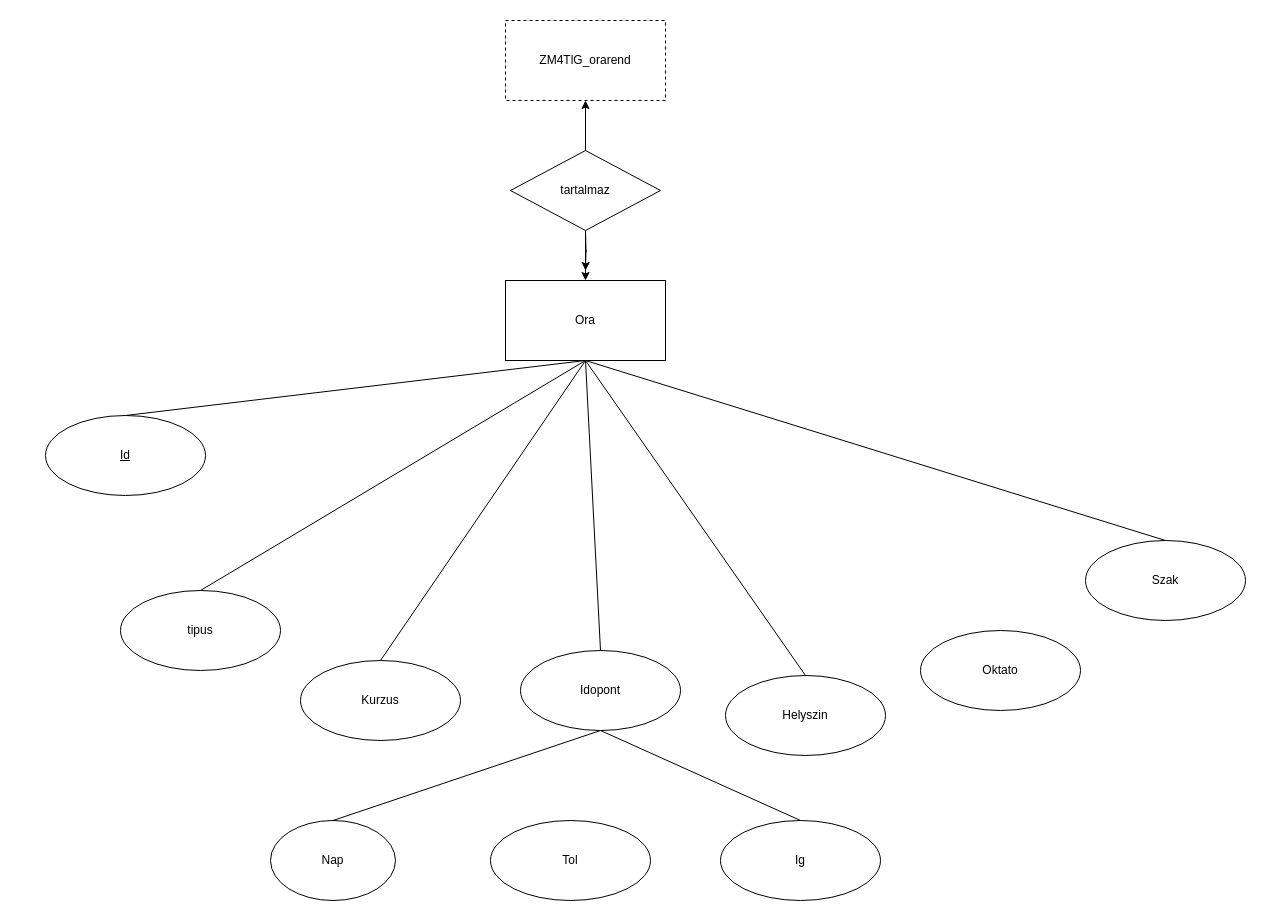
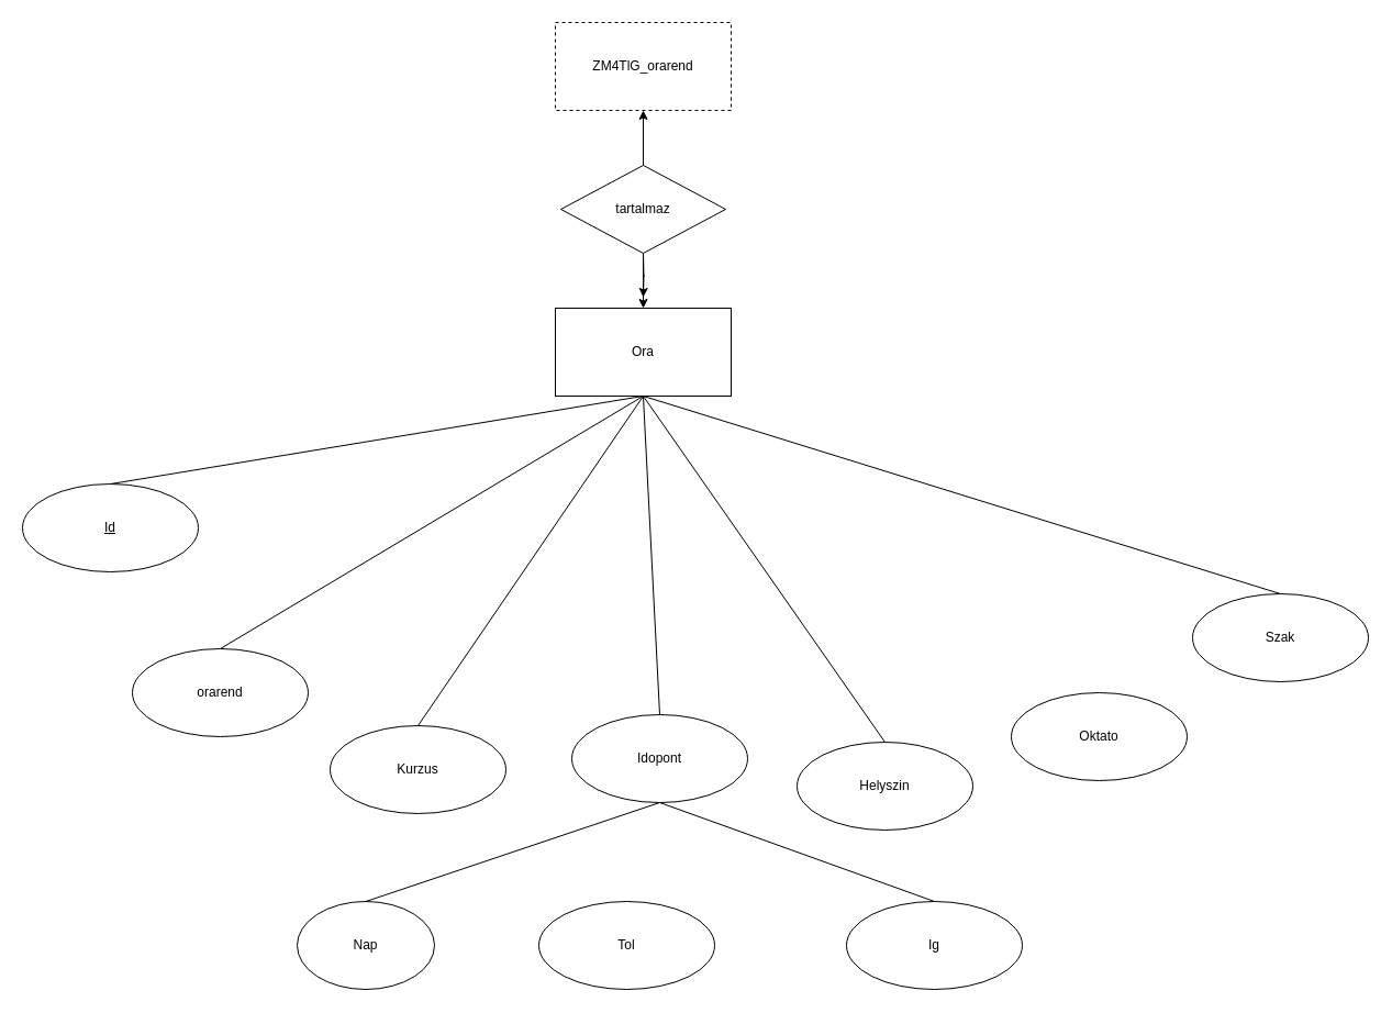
  <mxCell id="0" />
  <mxCell id="1" parent="0" />
  <mxCell id="2" style="edgeStyle=orthogonalEdgeStyle;rounded=0;orthogonalLoop=1;jettySize=auto;html=1;entryX=0.5;entryY=1;entryDx=0;entryDy=0;" parent="1" source="14" target="3" edge="1"><mxGeometry relative="1" as="geometry" /></mxCell>
  <mxCell id="3" value="ZM4TlG_orarend" style="rounded=0;whiteSpace=wrap;html=1;dashed=1;" parent="1" vertex="1"><mxGeometry x="505" y="20" width="160" height="80" as="geometry" /></mxCell>
  <mxCell id="4" value="Kurzus" style="ellipse;whiteSpace=wrap;html=1;" parent="1" vertex="1"><mxGeometry x="300" y="660" width="160" height="80" as="geometry" /></mxCell>
  <mxCell id="5" value="Idopont" style="ellipse;whiteSpace=wrap;html=1;" parent="1" vertex="1"><mxGeometry x="520" y="650" width="160" height="80" as="geometry" /></mxCell>
  <mxCell id="6" value="Helyszin" style="ellipse;whiteSpace=wrap;html=1;" parent="1" vertex="1"><mxGeometry x="725" y="675" width="160" height="80" as="geometry" /></mxCell>
  <mxCell id="7" value="Oktato" style="ellipse;whiteSpace=wrap;html=1;" parent="1" vertex="1"><mxGeometry x="920" y="630" width="160" height="80" as="geometry" /></mxCell>
  <mxCell id="8" value="Szak" style="ellipse;whiteSpace=wrap;html=1;" parent="1" vertex="1"><mxGeometry x="1085" y="540" width="160" height="80" as="geometry" /></mxCell>
  <mxCell id="9" value="Nap" style="ellipse;whiteSpace=wrap;html=1;" parent="1" vertex="1"><mxGeometry x="270" y="820" width="125" height="80" as="geometry" /></mxCell>
  <mxCell id="10" value="Tol" style="ellipse;whiteSpace=wrap;html=1;" parent="1" vertex="1"><mxGeometry x="490" y="820" width="160" height="80" as="geometry" /></mxCell>
- <mxCell id="11" value="Ig" style="ellipse;whiteSpace=wrap;html=1;" parent="1" vertex="1"><mxGeometry x="720" y="820" width="160" height="80" as="geometry" /></mxCell>
+ <mxCell id="11" value="Ig" style="ellipse;whiteSpace=wrap;html=1;" parent="1" vertex="1"><mxGeometry x="770" y="820" width="160" height="80" as="geometry" /></mxCell>
  <mxCell id="12" value="Ora" style="rounded=0;whiteSpace=wrap;html=1;" parent="1" vertex="1"><mxGeometry x="505" y="280" width="160" height="80" as="geometry" /></mxCell>
  <mxCell id="13" style="edgeStyle=orthogonalEdgeStyle;rounded=0;orthogonalLoop=1;jettySize=auto;html=1;exitX=0.5;exitY=1;exitDx=0;exitDy=0;" parent="1" source="14" edge="1"><mxGeometry relative="1" as="geometry"><mxPoint x="585" y="280" as="targetPoint" /></mxGeometry></mxCell>
  <mxCell id="14" value="tartalmaz" style="rhombus;whiteSpace=wrap;html=1;" parent="1" vertex="1"><mxGeometry x="510" y="150" width="150" height="80" as="geometry" /></mxCell>
  <mxCell id="15" style="edgeStyle=orthogonalEdgeStyle;rounded=0;orthogonalLoop=1;jettySize=auto;html=1;" parent="1" edge="1"><mxGeometry relative="1" as="geometry"><mxPoint x="585" y="230" as="sourcePoint" /><mxPoint x="585" y="270" as="targetPoint" /></mxGeometry></mxCell>
- <mxCell id="16" value="&lt;u&gt;Id&lt;/u&gt;" style="ellipse;whiteSpace=wrap;html=1;" parent="1" vertex="1"><mxGeometry x="45" y="415" width="160" height="80" as="geometry" /></mxCell>
+ <mxCell id="16" value="&lt;u&gt;Id&lt;/u&gt;" style="ellipse;whiteSpace=wrap;html=1;" parent="1" vertex="1"><mxGeometry x="20" y="440" width="160" height="80" as="geometry" /></mxCell>
  <mxCell id="17" value="" style="endArrow=none;html=1;rounded=0;exitX=0.5;exitY=0;exitDx=0;exitDy=0;" parent="1" source="16" edge="1"><mxGeometry width="50" height="50" relative="1" as="geometry"><mxPoint x="535" y="410" as="sourcePoint" /><mxPoint x="585" y="360" as="targetPoint" /></mxGeometry></mxCell>
- <mxCell id="18" value="tipus" style="ellipse;whiteSpace=wrap;html=1;" parent="1" vertex="1"><mxGeometry x="120" y="590" width="160" height="80" as="geometry" /></mxCell>
+ <mxCell id="18" value="orarend" style="ellipse;whiteSpace=wrap;html=1;" parent="1" vertex="1"><mxGeometry x="120" y="590" width="160" height="80" as="geometry" /></mxCell>
  <mxCell id="19" value="" style="endArrow=none;html=1;rounded=0;exitX=0.5;exitY=0;exitDx=0;exitDy=0;entryX=0.5;entryY=1;entryDx=0;entryDy=0;" parent="1" source="18" target="12" edge="1"><mxGeometry width="50" height="50" relative="1" as="geometry"><mxPoint x="110" y="450" as="sourcePoint" /><mxPoint x="595" y="370" as="targetPoint" /></mxGeometry></mxCell>
  <mxCell id="20" value="" style="endArrow=none;html=1;rounded=0;entryX=0.5;entryY=0;entryDx=0;entryDy=0;exitX=0.5;exitY=1;exitDx=0;exitDy=0;" parent="1" source="12" target="4" edge="1"><mxGeometry width="50" height="50" relative="1" as="geometry"><mxPoint x="570" y="650" as="sourcePoint" /><mxPoint x="620" y="600" as="targetPoint" /></mxGeometry></mxCell>
  <mxCell id="21" value="" style="endArrow=none;html=1;rounded=0;entryX=0.5;entryY=0;entryDx=0;entryDy=0;exitX=0.5;exitY=1;exitDx=0;exitDy=0;" parent="1" source="12" target="5" edge="1"><mxGeometry width="50" height="50" relative="1" as="geometry"><mxPoint x="595" y="370" as="sourcePoint" /><mxPoint x="390" y="670" as="targetPoint" /></mxGeometry></mxCell>
  <mxCell id="22" value="" style="endArrow=none;html=1;rounded=0;entryX=0.5;entryY=0;entryDx=0;entryDy=0;exitX=0.5;exitY=1;exitDx=0;exitDy=0;" parent="1" source="5" target="9" edge="1"><mxGeometry width="50" height="50" relative="1" as="geometry"><mxPoint x="570" y="710" as="sourcePoint" /><mxPoint x="585" y="1000" as="targetPoint" /></mxGeometry></mxCell>
  <mxCell id="23" value="" style="endArrow=none;html=1;rounded=0;entryX=0.5;entryY=0;entryDx=0;entryDy=0;exitX=0.5;exitY=1;exitDx=0;exitDy=0;" parent="1" source="5" target="11" edge="1"><mxGeometry width="50" height="50" relative="1" as="geometry"><mxPoint x="610" y="740" as="sourcePoint" /><mxPoint x="580" y="830" as="targetPoint" /></mxGeometry></mxCell>
  <mxCell id="24" value="" style="endArrow=none;html=1;rounded=0;entryX=0.5;entryY=0;entryDx=0;entryDy=0;exitX=0.5;exitY=1;exitDx=0;exitDy=0;" parent="1" source="12" target="6" edge="1"><mxGeometry width="50" height="50" relative="1" as="geometry"><mxPoint x="595" y="370" as="sourcePoint" /><mxPoint x="610" y="660" as="targetPoint" /></mxGeometry></mxCell>
  <mxCell id="25" value="" style="endArrow=none;html=1;rounded=0;entryX=0.5;entryY=0;entryDx=0;entryDy=0;exitX=0.5;exitY=1;exitDx=0;exitDy=0;" parent="1" source="12" target="8" edge="1"><mxGeometry width="50" height="50" relative="1" as="geometry"><mxPoint x="595" y="370" as="sourcePoint" /><mxPoint x="1010" y="640" as="targetPoint" /></mxGeometry></mxCell>
